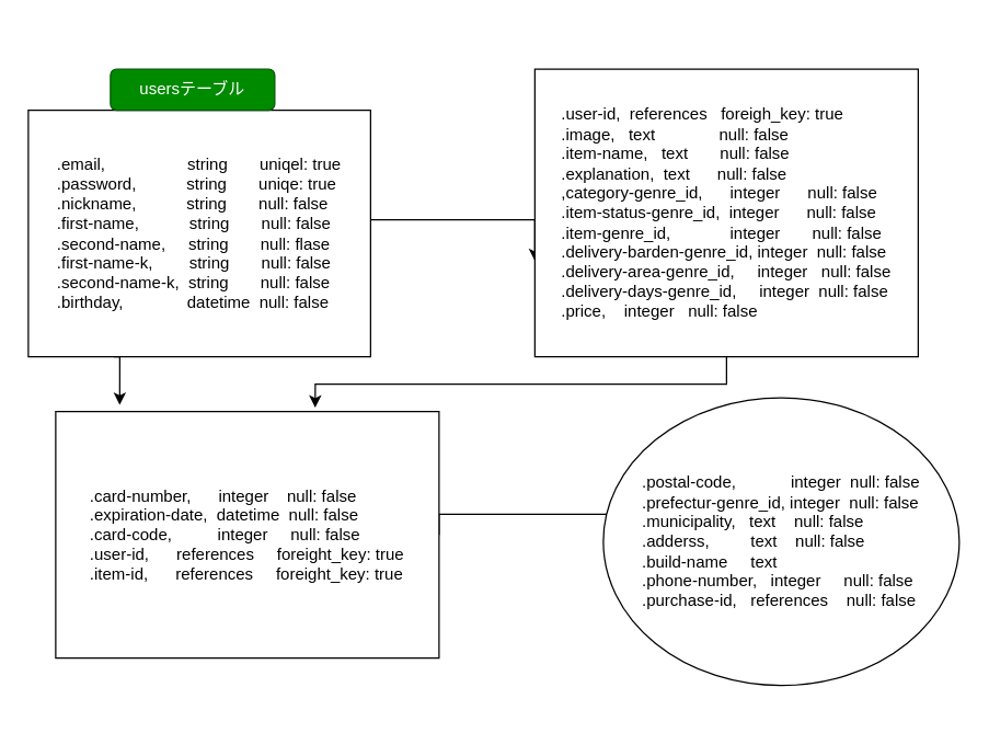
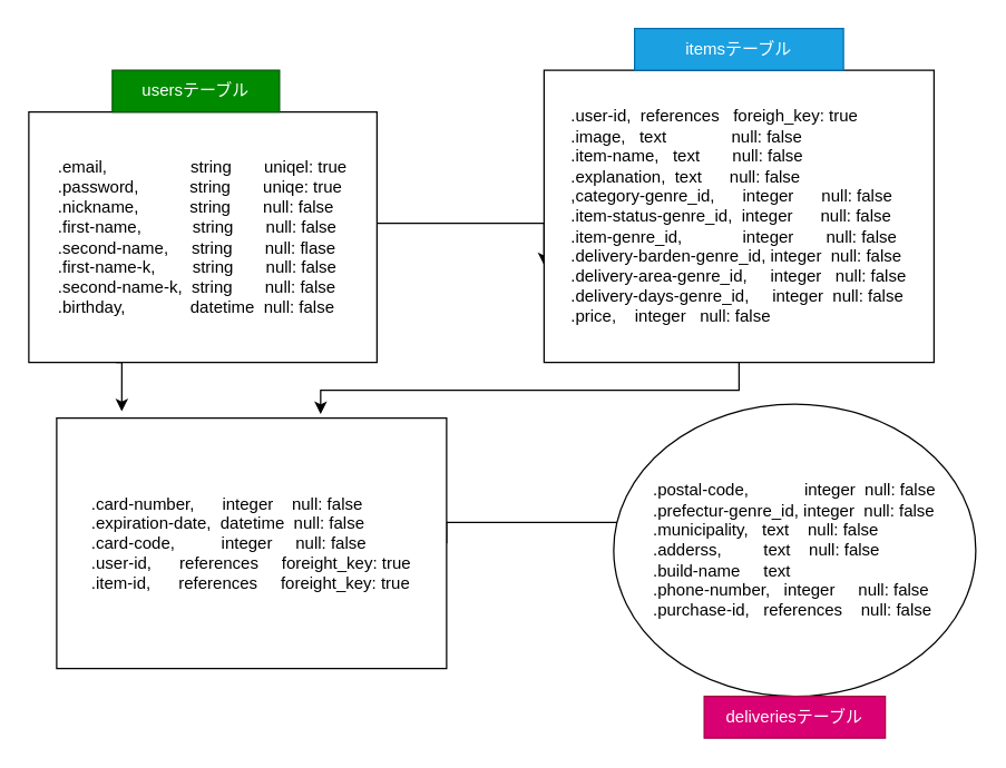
  <mxCell id="0" />
  <mxCell id="1" parent="0" />
  <mxCell id="2" style="edgeStyle=orthogonalEdgeStyle;rounded=0;orthogonalLoop=1;jettySize=auto;html=1;exitX=1;exitY=0.5;exitDx=0;exitDy=0;entryX=0;entryY=0.667;entryDx=0;entryDy=0;entryPerimeter=0;" parent="1" source="4" target="6" edge="1"><mxGeometry relative="1" as="geometry"><Array as="points"><mxPoint x="270" y="160" /></Array></mxGeometry></mxCell>
  <mxCell id="3" style="edgeStyle=orthogonalEdgeStyle;rounded=0;orthogonalLoop=1;jettySize=auto;html=1;exitX=0.25;exitY=1;exitDx=0;exitDy=0;entryX=0.167;entryY=-0.027;entryDx=0;entryDy=0;entryPerimeter=0;" parent="1" source="4" target="8" edge="1"><mxGeometry relative="1" as="geometry" /></mxCell>
  <mxCell id="4" value="&lt;div style=&quot;text-align: justify&quot;&gt;.email,&amp;nbsp; &amp;nbsp; &amp;nbsp; &amp;nbsp; &amp;nbsp; &amp;nbsp; &amp;nbsp; &amp;nbsp; &amp;nbsp; string&amp;nbsp; &amp;nbsp; &amp;nbsp; &amp;nbsp;uniqel: true&lt;/div&gt;&lt;div style=&quot;text-align: justify&quot;&gt;&lt;span&gt;.password,&amp;nbsp; &amp;nbsp; &amp;nbsp; &amp;nbsp; &amp;nbsp; &amp;nbsp;string&amp;nbsp; &amp;nbsp; &amp;nbsp; &amp;nbsp;uniqe: true&lt;/span&gt;&lt;/div&gt;&lt;div style=&quot;text-align: justify&quot;&gt;&lt;span&gt;.nickname,&amp;nbsp; &amp;nbsp; &amp;nbsp; &amp;nbsp; &amp;nbsp; &amp;nbsp;string&amp;nbsp; &amp;nbsp; &amp;nbsp; &amp;nbsp;null: false&amp;nbsp;&lt;/span&gt;&lt;/div&gt;&lt;div style=&quot;text-align: justify&quot;&gt;&lt;span&gt;.first-name,&amp;nbsp; &amp;nbsp; &amp;nbsp; &amp;nbsp; &amp;nbsp; &amp;nbsp;string&amp;nbsp; &amp;nbsp; &amp;nbsp; &amp;nbsp;null: false&lt;/span&gt;&lt;/div&gt;&lt;div style=&quot;text-align: justify&quot;&gt;&lt;span&gt;.second-name,&amp;nbsp; &amp;nbsp; &amp;nbsp;string&amp;nbsp; &amp;nbsp; &amp;nbsp; &amp;nbsp;null: flase&lt;/span&gt;&lt;/div&gt;&lt;div style=&quot;text-align: justify&quot;&gt;&lt;span&gt;.first-name-k,&amp;nbsp; &amp;nbsp; &amp;nbsp; &amp;nbsp; string&amp;nbsp; &amp;nbsp; &amp;nbsp; &amp;nbsp;null: false&lt;/span&gt;&lt;/div&gt;&lt;div style=&quot;text-align: justify&quot;&gt;&lt;span&gt;.second-name-k,&amp;nbsp; string&amp;nbsp; &amp;nbsp; &amp;nbsp; &amp;nbsp;null: false&lt;/span&gt;&lt;/div&gt;&lt;div style=&quot;text-align: justify&quot;&gt;&lt;span&gt;.birthday,&amp;nbsp; &amp;nbsp; &amp;nbsp; &amp;nbsp; &amp;nbsp; &amp;nbsp; &amp;nbsp; datetime&amp;nbsp; null: false&lt;/span&gt;&lt;/div&gt;" style="whiteSpace=wrap;html=1;align=center;" parent="1" vertex="1"><mxGeometry x="20" y="80" width="250" height="180" as="geometry" /></mxCell>
  <mxCell id="5" style="edgeStyle=orthogonalEdgeStyle;rounded=0;orthogonalLoop=1;jettySize=auto;html=1;exitX=0.5;exitY=1;exitDx=0;exitDy=0;entryX=0.677;entryY=-0.016;entryDx=0;entryDy=0;entryPerimeter=0;" parent="1" source="6" target="8" edge="1"><mxGeometry relative="1" as="geometry" /></mxCell>
  <mxCell id="6" value="&lt;blockquote style=&quot;margin: 0 0 0 40px ; border: none ; padding: 0px&quot;&gt;&lt;/blockquote&gt;&lt;span&gt;&lt;div style=&quot;text-align: justify&quot;&gt;&lt;span&gt;.user-id,&amp;nbsp; references&amp;nbsp; &amp;nbsp;foreigh_key: true&lt;/span&gt;&lt;/div&gt;&lt;/span&gt;&lt;blockquote style=&quot;margin: 0 0 0 40px ; border: none ; padding: 0px&quot;&gt;&lt;/blockquote&gt;&lt;span&gt;&lt;div style=&quot;text-align: justify&quot;&gt;&lt;span&gt;.image,&amp;nbsp; &amp;nbsp;text&amp;nbsp; &amp;nbsp; &amp;nbsp; &amp;nbsp; &amp;nbsp; &amp;nbsp; &amp;nbsp; null: false&lt;/span&gt;&lt;/div&gt;&lt;/span&gt;&lt;blockquote style=&quot;margin: 0 0 0 40px ; border: none ; padding: 0px&quot;&gt;&lt;/blockquote&gt;&lt;span&gt;&lt;div style=&quot;text-align: justify&quot;&gt;&lt;span&gt;.item-name,&amp;nbsp; &amp;nbsp;text&amp;nbsp; &amp;nbsp; &amp;nbsp; &amp;nbsp;null: false&lt;/span&gt;&lt;/div&gt;&lt;/span&gt;&lt;blockquote style=&quot;margin: 0 0 0 40px ; border: none ; padding: 0px&quot;&gt;&lt;/blockquote&gt;&lt;span&gt;&lt;div style=&quot;text-align: justify&quot;&gt;&lt;span&gt;.explanation,&amp;nbsp; text&amp;nbsp; &amp;nbsp; &amp;nbsp; null: false&lt;/span&gt;&lt;/div&gt;&lt;/span&gt;&lt;blockquote style=&quot;margin: 0 0 0 40px ; border: none ; padding: 0px&quot;&gt;&lt;/blockquote&gt;&lt;span&gt;&lt;div style=&quot;text-align: justify&quot;&gt;&lt;span&gt;,category-genre_id,&amp;nbsp; &amp;nbsp; &amp;nbsp; integer&amp;nbsp; &amp;nbsp; &amp;nbsp; null: false&lt;/span&gt;&lt;/div&gt;&lt;/span&gt;&lt;blockquote style=&quot;margin: 0 0 0 40px ; border: none ; padding: 0px&quot;&gt;&lt;/blockquote&gt;&lt;span&gt;&lt;div style=&quot;text-align: justify&quot;&gt;&lt;span&gt;.item-status-genre_id,&amp;nbsp; integer&amp;nbsp; &amp;nbsp; &amp;nbsp; null: false&lt;/span&gt;&lt;/div&gt;&lt;/span&gt;&lt;blockquote style=&quot;margin: 0 0 0 40px ; border: none ; padding: 0px&quot;&gt;&lt;/blockquote&gt;&lt;span&gt;&lt;div style=&quot;text-align: justify&quot;&gt;&lt;span&gt;.item-genre_id,&amp;nbsp; &amp;nbsp; &amp;nbsp; &amp;nbsp; &amp;nbsp; &amp;nbsp; &amp;nbsp;integer&amp;nbsp; &amp;nbsp; &amp;nbsp; &amp;nbsp;null: false&lt;/span&gt;&lt;/div&gt;&lt;/span&gt;&lt;blockquote style=&quot;margin: 0 0 0 40px ; border: none ; padding: 0px&quot;&gt;&lt;/blockquote&gt;&lt;span&gt;&lt;div style=&quot;text-align: justify&quot;&gt;&lt;span&gt;.delivery-barden-genre_id, integer&amp;nbsp; null: false&lt;/span&gt;&lt;/div&gt;&lt;/span&gt;&lt;blockquote style=&quot;margin: 0 0 0 40px ; border: none ; padding: 0px&quot;&gt;&lt;/blockquote&gt;&lt;span&gt;&lt;div style=&quot;text-align: justify&quot;&gt;&lt;span&gt;.delivery-area-genre_id,&amp;nbsp; &amp;nbsp; &amp;nbsp;integer&amp;nbsp; &amp;nbsp;null: false&lt;/span&gt;&lt;/div&gt;&lt;/span&gt;&lt;blockquote style=&quot;margin: 0 0 0 40px ; border: none ; padding: 0px&quot;&gt;&lt;/blockquote&gt;&lt;span&gt;&lt;div style=&quot;text-align: justify&quot;&gt;&lt;span&gt;.delivery-days-genre_id,&amp;nbsp; &amp;nbsp; &amp;nbsp;integer&amp;nbsp; null: false&lt;/span&gt;&lt;/div&gt;&lt;/span&gt;&lt;span&gt;&lt;div style=&quot;text-align: justify&quot;&gt;&lt;span&gt;.price,&amp;nbsp; &amp;nbsp; integer&amp;nbsp; &amp;nbsp;null: false&lt;/span&gt;&lt;/div&gt;&lt;/span&gt;" style="whiteSpace=wrap;html=1;" parent="1" vertex="1"><mxGeometry x="390" y="50" width="280" height="210" as="geometry" /></mxCell>
  <mxCell id="7" style="edgeStyle=orthogonalEdgeStyle;rounded=0;orthogonalLoop=1;jettySize=auto;html=1;exitX=1;exitY=0.5;exitDx=0;exitDy=0;entryX=0;entryY=0.5;entryDx=0;entryDy=0;" parent="1" source="8" target="9" edge="1"><mxGeometry relative="1" as="geometry"><Array as="points"><mxPoint x="450" y="375" /></Array></mxGeometry></mxCell>
  <mxCell id="8" value="&lt;div style=&quot;text-align: justify&quot;&gt;&lt;span&gt;.card-number,&amp;nbsp; &amp;nbsp; &amp;nbsp; integer&amp;nbsp; &amp;nbsp; null: false&lt;/span&gt;&lt;/div&gt;&lt;div style=&quot;text-align: justify&quot;&gt;&lt;span&gt;.expiration-date,&amp;nbsp; datetime&amp;nbsp; null: false&lt;/span&gt;&lt;/div&gt;&lt;div style=&quot;text-align: justify&quot;&gt;&lt;span&gt;.card-code,&amp;nbsp; &amp;nbsp; &amp;nbsp; &amp;nbsp; &amp;nbsp; integer&amp;nbsp; &amp;nbsp; &amp;nbsp;null: false&lt;/span&gt;&lt;/div&gt;&lt;div style=&quot;text-align: justify&quot;&gt;&lt;span&gt;.user-id,&amp;nbsp; &amp;nbsp; &amp;nbsp; references&amp;nbsp; &amp;nbsp; &amp;nbsp;foreight_key: true&lt;/span&gt;&lt;/div&gt;&lt;div style=&quot;text-align: justify&quot;&gt;&lt;span&gt;.item-id,&amp;nbsp; &amp;nbsp; &amp;nbsp; references&amp;nbsp; &amp;nbsp; &amp;nbsp;foreight_key: true&lt;/span&gt;&lt;/div&gt;" style="whiteSpace=wrap;html=1;" parent="1" vertex="1"><mxGeometry x="40" y="300" width="280" height="180" as="geometry" /></mxCell>
  <mxCell id="9" value="&lt;div style=&quot;text-align: justify&quot;&gt;&lt;span&gt;.postal-code,&amp;nbsp; &amp;nbsp; &amp;nbsp; &amp;nbsp; &amp;nbsp; &amp;nbsp; integer&amp;nbsp; null: false&lt;/span&gt;&lt;/div&gt;&lt;div style=&quot;text-align: justify&quot;&gt;&lt;span&gt;.prefectur-genre_id, integer&amp;nbsp; null: false&lt;/span&gt;&lt;/div&gt;&lt;div style=&quot;text-align: justify&quot;&gt;&lt;span&gt;.municipality,&amp;nbsp; &amp;nbsp;text&amp;nbsp; &amp;nbsp; null: false&lt;/span&gt;&lt;/div&gt;&lt;div style=&quot;text-align: justify&quot;&gt;&lt;span&gt;.adderss,&amp;nbsp; &amp;nbsp; &amp;nbsp; &amp;nbsp; &amp;nbsp;text&amp;nbsp; &amp;nbsp; null: false&lt;/span&gt;&lt;/div&gt;&lt;div style=&quot;text-align: justify&quot;&gt;&lt;span&gt;.build-name&amp;nbsp; &amp;nbsp; &amp;nbsp;text&lt;/span&gt;&lt;/div&gt;&lt;div style=&quot;text-align: justify&quot;&gt;&lt;span&gt;.phone-number,&amp;nbsp; &amp;nbsp;integer&amp;nbsp; &amp;nbsp; &amp;nbsp;null: false&lt;/span&gt;&lt;/div&gt;&lt;div style=&quot;text-align: justify&quot;&gt;&lt;span&gt;.purchase-id,&amp;nbsp; &amp;nbsp;references&amp;nbsp; &amp;nbsp; null: false&lt;/span&gt;&lt;/div&gt;" style="ellipse;whiteSpace=wrap;html=1;" parent="1" vertex="1"><mxGeometry x="440" y="290" width="260" height="210" as="geometry" /></mxCell>
- <mxCell id="10" value="usersテーブル" style="whiteSpace=wrap;html=1;fillColor=#008a00;strokeColor=#005700;fontColor=#ffffff;rounded=1;" parent="1" vertex="1"><mxGeometry x="80" y="50" width="120" height="30" as="geometry" /></mxCell>
+ <mxCell id="10" value="usersテーブル" style="whiteSpace=wrap;html=1;fillColor=#008a00;strokeColor=#005700;fontColor=#ffffff;" parent="1" vertex="1"><mxGeometry x="80" y="50" width="120" height="30" as="geometry" /></mxCell>
+ <mxCell id="11" value="itemsテーブル" style="whiteSpace=wrap;html=1;fillColor=#1ba1e2;strokeColor=#006EAF;fontColor=#ffffff;" parent="1" vertex="1"><mxGeometry x="455" y="20" width="150" height="30" as="geometry" /></mxCell>
+ <mxCell id="12" value="deliveriesテーブル" style="whiteSpace=wrap;html=1;fillColor=#d80073;strokeColor=#A50040;fontColor=#ffffff;" parent="1" vertex="1"><mxGeometry x="505" y="500" width="130" height="30" as="geometry" /></mxCell>
